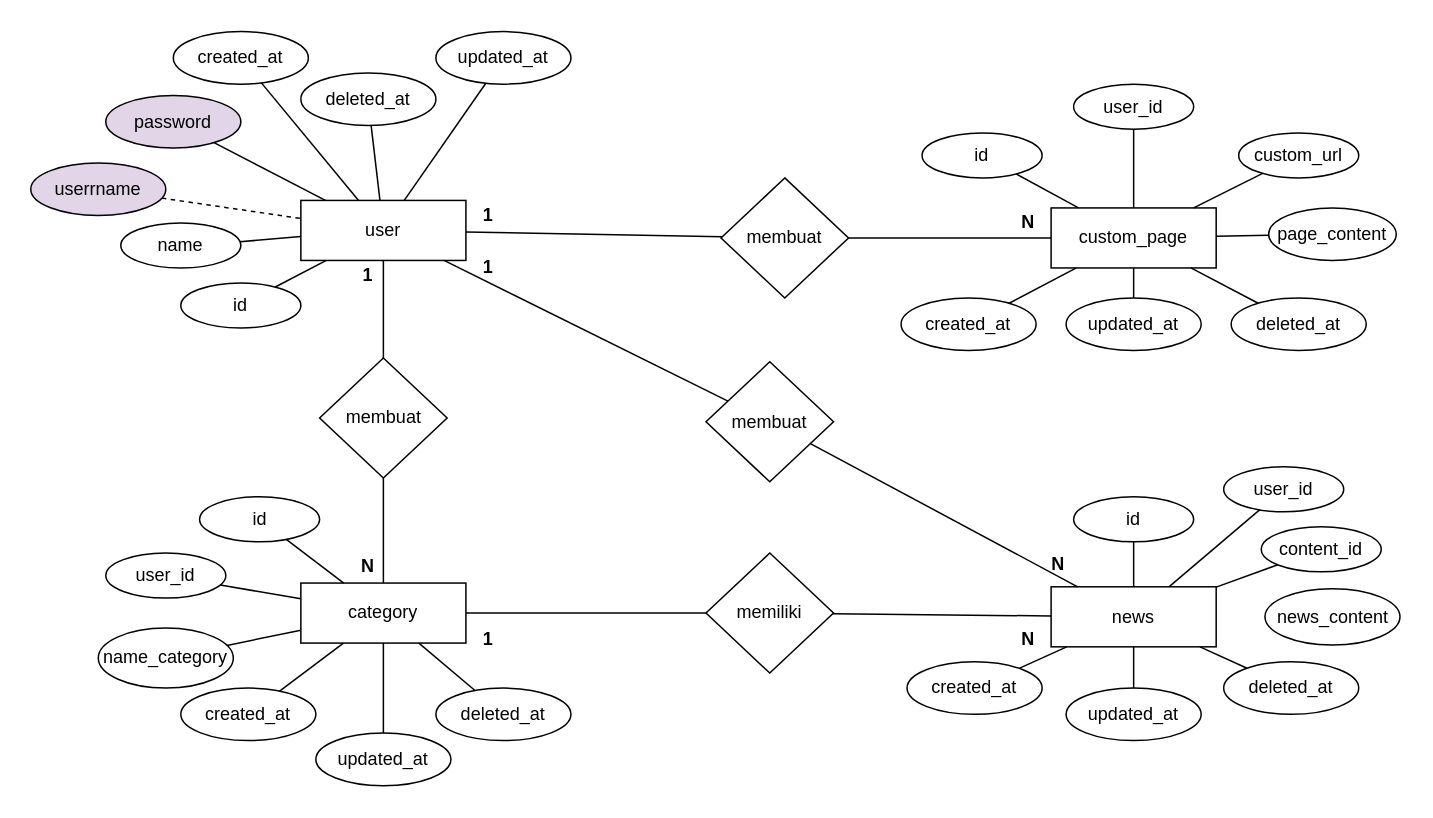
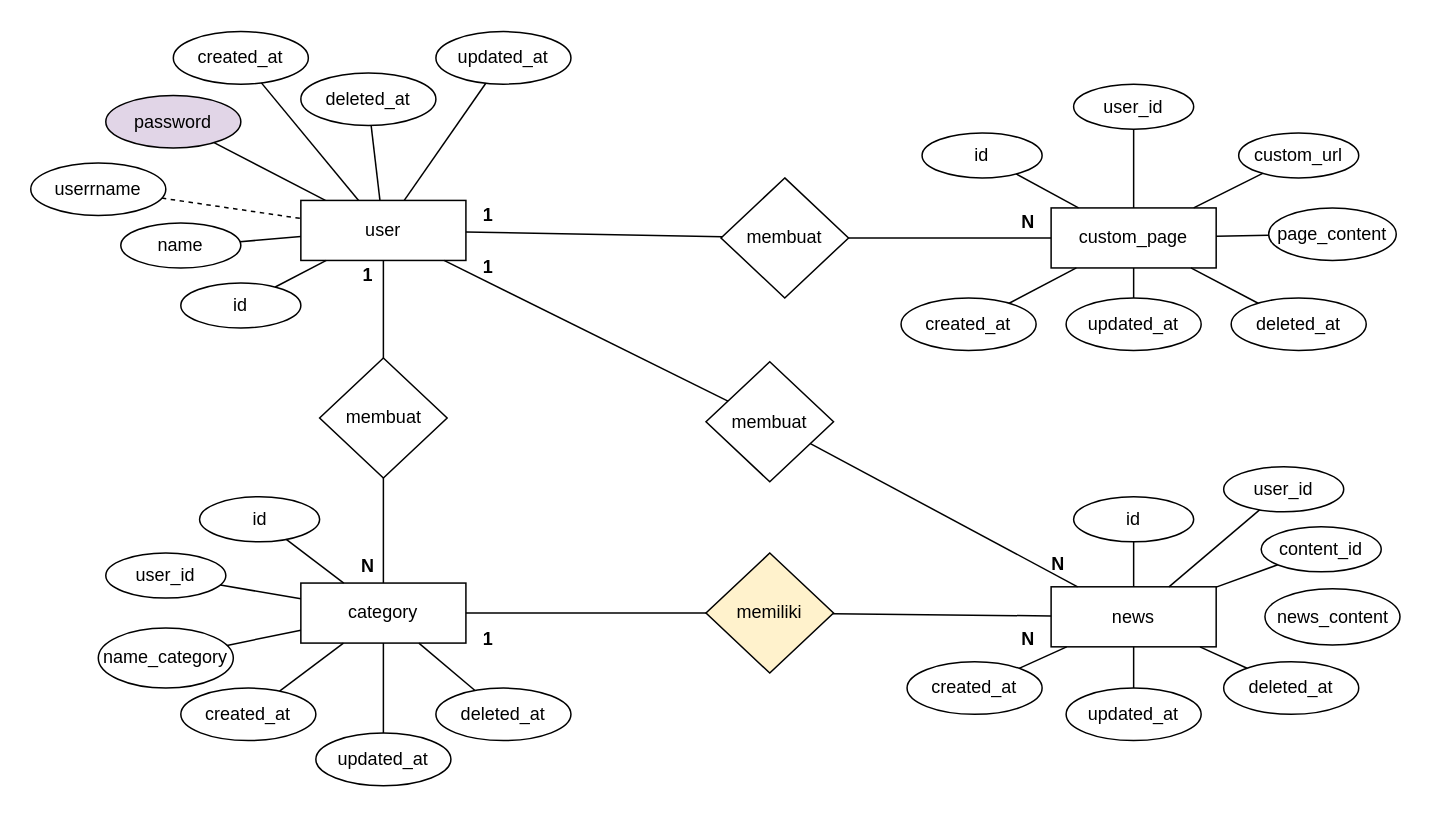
  <mxCell id="0" />
  <mxCell id="1" parent="0" />
  <mxCell id="2" value="user" style="rounded=0;whiteSpace=wrap;html=1;" vertex="1" parent="1"><mxGeometry x="200" y="133" width="110" height="40" as="geometry" /></mxCell>
  <mxCell id="3" value="id" style="ellipse;whiteSpace=wrap;html=1;" vertex="1" parent="1"><mxGeometry y="188" width="80" height="30" as="geometry" x="120" /></mxCell>
  <mxCell id="4" value="name" style="ellipse;whiteSpace=wrap;html=1;" vertex="1" parent="1"><mxGeometry x="80" y="148" width="80" height="30" as="geometry" /></mxCell>
- <mxCell id="5" value="userrname" style="ellipse;whiteSpace=wrap;html=1;fillColor=#e1d5e7;" vertex="1" parent="1"><mxGeometry x="20" y="108" width="90" height="35" as="geometry" /></mxCell>
+ <mxCell id="5" value="userrname" style="ellipse;whiteSpace=wrap;html=1;" vertex="1" parent="1"><mxGeometry x="20" y="108" width="90" height="35" as="geometry" /></mxCell>
  <mxCell id="6" value="password" style="ellipse;whiteSpace=wrap;html=1;fillColor=#e1d5e7;" vertex="1" parent="1"><mxGeometry x="70" y="63" width="90" height="35" as="geometry" /></mxCell>
  <mxCell id="7" value="created_at" style="ellipse;whiteSpace=wrap;html=1;" vertex="1" parent="1"><mxGeometry x="115" y="20.5" width="90" height="35" as="geometry" /></mxCell>
  <mxCell id="8" value="deleted_at" style="ellipse;whiteSpace=wrap;html=1;" vertex="1" parent="1"><mxGeometry x="200" y="48" width="90" height="35" as="geometry" /></mxCell>
  <mxCell id="9" value="updated_at" style="ellipse;whiteSpace=wrap;html=1;" vertex="1" parent="1"><mxGeometry x="290" y="20.5" width="90" height="35" as="geometry" /></mxCell>
  <mxCell id="10" value="" style="endArrow=none;html=1;rounded=0;" edge="1" parent="1" source="7" target="2"><mxGeometry width="50" height="50" relative="1" as="geometry"><mxPoint x="250" y="268" as="sourcePoint" /><mxPoint x="300" y="218" as="targetPoint" /></mxGeometry></mxCell>
  <mxCell id="11" value="" style="endArrow=none;html=1;rounded=0;" edge="1" parent="1" source="3" target="2"><mxGeometry width="50" height="50" relative="1" as="geometry"><mxPoint x="199" y="182" as="sourcePoint" /><mxPoint x="230" y="174" as="targetPoint" /></mxGeometry></mxCell>
  <mxCell id="12" value="" style="endArrow=none;html=1;rounded=0;" edge="1" parent="1" source="4" target="2"><mxGeometry width="50" height="50" relative="1" as="geometry"><mxPoint x="191" y="132" as="sourcePoint" /><mxPoint x="230" y="144" as="targetPoint" /></mxGeometry></mxCell>
  <mxCell id="13" value="" style="endArrow=none;html=1;rounded=0;dashed=1;" edge="1" parent="1" source="5" target="2"><mxGeometry width="50" height="50" relative="1" as="geometry"><mxPoint x="204" y="77" as="sourcePoint" /><mxPoint x="266" y="141" as="targetPoint" /></mxGeometry></mxCell>
  <mxCell id="14" value="" style="endArrow=none;html=1;rounded=0;" edge="1" parent="1" source="6" target="2"><mxGeometry width="50" height="50" relative="1" as="geometry"><mxPoint x="285" y="33" as="sourcePoint" /><mxPoint x="285" y="141" as="targetPoint" /></mxGeometry></mxCell>
  <mxCell id="15" value="" style="endArrow=none;html=1;rounded=0;" edge="1" parent="1" source="8" target="2"><mxGeometry width="50" height="50" relative="1" as="geometry"><mxPoint x="368" y="82" as="sourcePoint" /><mxPoint x="306" y="141" as="targetPoint" /></mxGeometry></mxCell>
  <mxCell id="16" value="" style="endArrow=none;html=1;rounded=0;" edge="1" parent="1" source="9" target="2"><mxGeometry width="50" height="50" relative="1" as="geometry"><mxPoint x="378" y="92" as="sourcePoint" /><mxPoint x="316" y="151" as="targetPoint" /></mxGeometry></mxCell>
  <mxCell id="17" value="membuat" style="rhombus;whiteSpace=wrap;html=1;" vertex="1" parent="1"><mxGeometry x="212.5" y="238" width="85" height="80" as="geometry" /></mxCell>
  <mxCell id="18" value="category" style="rounded=0;whiteSpace=wrap;html=1;" vertex="1" parent="1"><mxGeometry x="200" y="388" width="110" height="40" as="geometry" /></mxCell>
  <mxCell id="19" value="membuat" style="rhombus;whiteSpace=wrap;html=1;" vertex="1" parent="1"><mxGeometry x="480" y="118" width="85" height="80" as="geometry" /></mxCell>
  <mxCell id="20" value="custom_page" style="rounded=0;whiteSpace=wrap;html=1;" vertex="1" parent="1"><mxGeometry x="700" y="138" width="110" height="40" as="geometry" /></mxCell>
  <mxCell id="21" value="&lt;div&gt;news&lt;/div&gt;" style="rounded=0;whiteSpace=wrap;html=1;" vertex="1" parent="1"><mxGeometry x="700" y="390.5" width="110" height="40" as="geometry" /></mxCell>
- <mxCell id="22" value="memiliki" style="rhombus;whiteSpace=wrap;html=1;" vertex="1" parent="1"><mxGeometry x="470" y="368" width="85" height="80" as="geometry" /></mxCell>
+ <mxCell id="22" value="memiliki" style="rhombus;whiteSpace=wrap;html=1;fillColor=#fff2cc;" vertex="1" parent="1"><mxGeometry x="470" y="368" width="85" height="80" as="geometry" /></mxCell>
  <mxCell id="23" value="membuat" style="rhombus;whiteSpace=wrap;html=1;" vertex="1" parent="1"><mxGeometry x="470" y="240.5" width="85" height="80" as="geometry" /></mxCell>
  <mxCell id="24" value="" style="endArrow=none;html=1;rounded=0;" edge="1" parent="1" source="2" target="19"><mxGeometry width="50" height="50" relative="1" as="geometry"><mxPoint x="410" y="278" as="sourcePoint" /><mxPoint x="460" y="228" as="targetPoint" /></mxGeometry></mxCell>
  <mxCell id="25" value="" style="endArrow=none;html=1;rounded=0;" edge="1" parent="1" source="20" target="19"><mxGeometry width="50" height="50" relative="1" as="geometry"><mxPoint x="440" y="168" as="sourcePoint" /><mxPoint x="605" y="158" as="targetPoint" /></mxGeometry></mxCell>
  <mxCell id="26" value="" style="endArrow=none;html=1;rounded=0;" edge="1" parent="1" source="23" target="2"><mxGeometry width="50" height="50" relative="1" as="geometry"><mxPoint x="590" y="163" as="sourcePoint" /><mxPoint x="495" y="163" as="targetPoint" /></mxGeometry></mxCell>
  <mxCell id="27" value="" style="endArrow=none;html=1;rounded=0;" edge="1" parent="1" source="23" target="21"><mxGeometry width="50" height="50" relative="1" as="geometry"><mxPoint x="428" y="271" as="sourcePoint" /><mxPoint x="295" y="183" as="targetPoint" /></mxGeometry></mxCell>
  <mxCell id="28" value="" style="endArrow=none;html=1;rounded=0;" edge="1" parent="1" source="2" target="17"><mxGeometry width="50" height="50" relative="1" as="geometry"><mxPoint x="477" y="305" as="sourcePoint" /><mxPoint x="615" y="398" as="targetPoint" /></mxGeometry></mxCell>
  <mxCell id="29" value="" style="endArrow=none;html=1;rounded=0;" edge="1" parent="1" source="18" target="17"><mxGeometry width="50" height="50" relative="1" as="geometry"><mxPoint x="265" y="183" as="sourcePoint" /><mxPoint x="265" y="248" as="targetPoint" /></mxGeometry></mxCell>
  <mxCell id="30" value="" style="endArrow=none;html=1;rounded=0;" edge="1" parent="1" source="18" target="22"><mxGeometry width="50" height="50" relative="1" as="geometry"><mxPoint x="265" y="398" as="sourcePoint" /><mxPoint x="265" y="328" as="targetPoint" /></mxGeometry></mxCell>
  <mxCell id="31" value="" style="endArrow=none;html=1;rounded=0;" edge="1" parent="1" source="21" target="22"><mxGeometry width="50" height="50" relative="1" as="geometry"><mxPoint x="420" y="420.5" as="sourcePoint" /><mxPoint x="585" y="410.5" as="targetPoint" /></mxGeometry></mxCell>
  <mxCell id="32" value="created_at" style="ellipse;whiteSpace=wrap;html=1;" vertex="1" parent="1"><mxGeometry x="600" y="198" width="90" height="35" as="geometry" /></mxCell>
  <mxCell id="33" value="created_at" style="ellipse;whiteSpace=wrap;html=1;" vertex="1" parent="1"><mxGeometry y="458" width="90" height="35" as="geometry" x="120" /></mxCell>
  <mxCell id="34" value="created_at" style="ellipse;whiteSpace=wrap;html=1;" vertex="1" parent="1"><mxGeometry x="604" y="440.5" width="90" height="35" as="geometry" /></mxCell>
  <mxCell id="35" value="deleted_at" style="ellipse;whiteSpace=wrap;html=1;" vertex="1" parent="1"><mxGeometry x="290" y="458" width="90" height="35" as="geometry" /></mxCell>
  <mxCell id="36" value="updated_at" style="ellipse;whiteSpace=wrap;html=1;" vertex="1" parent="1"><mxGeometry x="210" y="488" width="90" height="35" as="geometry" /></mxCell>
  <mxCell id="37" value="deleted_at" style="ellipse;whiteSpace=wrap;html=1;" vertex="1" parent="1"><mxGeometry x="815" y="440.5" width="90" height="35" as="geometry" /></mxCell>
  <mxCell id="38" value="updated_at" style="ellipse;whiteSpace=wrap;html=1;" vertex="1" parent="1"><mxGeometry x="710" y="458" width="90" height="35" as="geometry" /></mxCell>
  <mxCell id="39" value="deleted_at" style="ellipse;whiteSpace=wrap;html=1;" vertex="1" parent="1"><mxGeometry x="820" y="198" width="90" height="35" as="geometry" /></mxCell>
  <mxCell id="40" value="updated_at" style="ellipse;whiteSpace=wrap;html=1;" vertex="1" parent="1"><mxGeometry x="710" y="198" width="90" height="35" as="geometry" /></mxCell>
  <mxCell id="41" value="name_category" style="ellipse;whiteSpace=wrap;html=1;" vertex="1" parent="1"><mxGeometry x="65" y="418" width="90" height="40" as="geometry" /></mxCell>
  <mxCell id="42" value="id" style="ellipse;whiteSpace=wrap;html=1;" vertex="1" parent="1"><mxGeometry x="132.5" y="330.5" width="80" height="30" as="geometry" /></mxCell>
  <mxCell id="43" value="user_id" style="ellipse;whiteSpace=wrap;html=1;" vertex="1" parent="1"><mxGeometry x="70" y="368" width="80" height="30" as="geometry" /></mxCell>
  <mxCell id="44" value="" style="endArrow=none;html=1;rounded=0;" edge="1" parent="1" source="18" target="42"><mxGeometry width="50" height="50" relative="1" as="geometry"><mxPoint x="265" y="398" as="sourcePoint" /><mxPoint x="265" y="328" as="targetPoint" /></mxGeometry></mxCell>
  <mxCell id="45" value="" style="endArrow=none;html=1;rounded=0;" edge="1" parent="1" source="18" target="43"><mxGeometry width="50" height="50" relative="1" as="geometry"><mxPoint x="239" y="398" as="sourcePoint" /><mxPoint x="200" y="369" as="targetPoint" /></mxGeometry></mxCell>
  <mxCell id="46" value="" style="endArrow=none;html=1;rounded=0;" edge="1" parent="1" source="18" target="41"><mxGeometry width="50" height="50" relative="1" as="geometry"><mxPoint x="210" y="409" as="sourcePoint" /><mxPoint x="156" y="399" as="targetPoint" /></mxGeometry></mxCell>
  <mxCell id="47" value="" style="endArrow=none;html=1;rounded=0;" edge="1" parent="1" source="18" target="33"><mxGeometry width="50" height="50" relative="1" as="geometry"><mxPoint x="210" y="429" as="sourcePoint" /><mxPoint x="161" y="440" as="targetPoint" /></mxGeometry></mxCell>
  <mxCell id="48" value="" style="endArrow=none;html=1;rounded=0;" edge="1" parent="1" source="18" target="36"><mxGeometry width="50" height="50" relative="1" as="geometry"><mxPoint x="244" y="438" as="sourcePoint" /><mxPoint x="200" y="479" as="targetPoint" /></mxGeometry></mxCell>
  <mxCell id="49" value="" style="endArrow=none;html=1;rounded=0;" edge="1" parent="1" source="18" target="35"><mxGeometry width="50" height="50" relative="1" as="geometry"><mxPoint x="265" y="438" as="sourcePoint" /><mxPoint x="265" y="518" as="targetPoint" /></mxGeometry></mxCell>
  <mxCell id="50" value="id" style="ellipse;whiteSpace=wrap;html=1;" vertex="1" parent="1"><mxGeometry x="715" y="330.5" width="80" height="30" as="geometry" /></mxCell>
  <mxCell id="51" value="user_id" style="ellipse;whiteSpace=wrap;html=1;" vertex="1" parent="1"><mxGeometry x="815" y="310.5" width="80" height="30" as="geometry" /></mxCell>
  <mxCell id="52" value="content_id" style="ellipse;whiteSpace=wrap;html=1;" vertex="1" parent="1"><mxGeometry x="840" y="350.5" width="80" height="30" as="geometry" /></mxCell>
  <mxCell id="53" value="news_content" style="ellipse;whiteSpace=wrap;html=1;" vertex="1" parent="1"><mxGeometry x="842.5" y="391.75" width="90" height="37.5" as="geometry" /></mxCell>
  <mxCell id="54" value="" style="endArrow=none;html=1;rounded=0;" edge="1" parent="1" source="50" target="21"><mxGeometry width="50" height="50" relative="1" as="geometry"><mxPoint x="577" y="307.5" as="sourcePoint" /><mxPoint x="715" y="400.5" as="targetPoint" /></mxGeometry></mxCell>
  <mxCell id="55" value="" style="endArrow=none;html=1;rounded=0;" edge="1" parent="1" source="51" target="21"><mxGeometry width="50" height="50" relative="1" as="geometry"><mxPoint x="728" y="350.5" as="sourcePoint" /><mxPoint x="740" y="400.5" as="targetPoint" /></mxGeometry></mxCell>
  <mxCell id="56" value="" style="endArrow=none;html=1;rounded=0;" edge="1" parent="1" source="52" target="21"><mxGeometry width="50" height="50" relative="1" as="geometry"><mxPoint x="808" y="342.5" as="sourcePoint" /><mxPoint x="761" y="400.5" as="targetPoint" /></mxGeometry></mxCell>
  <mxCell id="57" value="" style="endArrow=none;html=1;rounded=0;" edge="1" parent="1" source="37" target="21"><mxGeometry width="50" height="50" relative="1" as="geometry"><mxPoint x="830" y="420.5" as="sourcePoint" /><mxPoint x="800" y="420.5" as="targetPoint" /></mxGeometry></mxCell>
  <mxCell id="58" value="" style="endArrow=none;html=1;rounded=0;" edge="1" parent="1" source="38" target="21"><mxGeometry width="50" height="50" relative="1" as="geometry"><mxPoint x="848" y="474.5" as="sourcePoint" /><mxPoint x="784" y="440.5" as="targetPoint" /></mxGeometry></mxCell>
  <mxCell id="59" value="" style="endArrow=none;html=1;rounded=0;" edge="1" parent="1" source="34" target="21"><mxGeometry width="50" height="50" relative="1" as="geometry"><mxPoint x="752" y="470.5" as="sourcePoint" /><mxPoint x="748" y="440.5" as="targetPoint" /></mxGeometry></mxCell>
  <mxCell id="60" value="" style="endArrow=none;html=1;rounded=0;" edge="1" parent="1" source="20" target="32"><mxGeometry width="50" height="50" relative="1" as="geometry"><mxPoint x="710" y="168" as="sourcePoint" /><mxPoint x="615" y="168" as="targetPoint" /></mxGeometry></mxCell>
  <mxCell id="61" value="" style="endArrow=none;html=1;rounded=0;" edge="1" parent="1" source="20" target="40"><mxGeometry width="50" height="50" relative="1" as="geometry"><mxPoint x="727" y="188" as="sourcePoint" /><mxPoint x="682" y="212" as="targetPoint" /></mxGeometry></mxCell>
  <mxCell id="62" value="" style="endArrow=none;html=1;rounded=0;" edge="1" parent="1" source="20" target="39"><mxGeometry width="50" height="50" relative="1" as="geometry"><mxPoint x="765" y="188" as="sourcePoint" /><mxPoint x="765" y="208" as="targetPoint" /></mxGeometry></mxCell>
  <mxCell id="63" value="id" style="ellipse;whiteSpace=wrap;html=1;" vertex="1" parent="1"><mxGeometry x="614" y="88" width="80" height="30" as="geometry" /></mxCell>
  <mxCell id="64" value="user_id" style="ellipse;whiteSpace=wrap;html=1;" vertex="1" parent="1"><mxGeometry x="715" y="55.5" width="80" height="30" as="geometry" /></mxCell>
  <mxCell id="65" value="custom_url" style="ellipse;whiteSpace=wrap;html=1;" vertex="1" parent="1"><mxGeometry x="825" y="88" width="80" height="30" as="geometry" /></mxCell>
  <mxCell id="66" value="page_content" style="ellipse;whiteSpace=wrap;html=1;" vertex="1" parent="1"><mxGeometry x="845" y="138" width="85" height="35" as="geometry" /></mxCell>
  <mxCell id="67" value="" style="endArrow=none;html=1;rounded=0;" edge="1" parent="1" source="20" target="63"><mxGeometry width="50" height="50" relative="1" as="geometry"><mxPoint x="727" y="188" as="sourcePoint" /><mxPoint x="682" y="212" as="targetPoint" /></mxGeometry></mxCell>
  <mxCell id="68" value="" style="endArrow=none;html=1;rounded=0;" edge="1" parent="1" source="20" target="64"><mxGeometry width="50" height="50" relative="1" as="geometry"><mxPoint x="728" y="148" as="sourcePoint" /><mxPoint x="687" y="125" as="targetPoint" /></mxGeometry></mxCell>
  <mxCell id="69" value="" style="endArrow=none;html=1;rounded=0;" edge="1" parent="1" source="20" target="65"><mxGeometry width="50" height="50" relative="1" as="geometry"><mxPoint x="759" y="148" as="sourcePoint" /><mxPoint x="744" y="95" as="targetPoint" /></mxGeometry></mxCell>
  <mxCell id="70" value="" style="endArrow=none;html=1;rounded=0;" edge="1" parent="1" source="20" target="66"><mxGeometry width="50" height="50" relative="1" as="geometry"><mxPoint x="786" y="156" as="sourcePoint" /><mxPoint x="825" y="112" as="targetPoint" /></mxGeometry></mxCell>
  <mxCell id="71" value="&lt;b&gt;1&lt;/b&gt;" style="text;html=1;align=center;verticalAlign=middle;whiteSpace=wrap;rounded=0;" vertex="1" parent="1"><mxGeometry x="310" y="128" width="30" height="30" as="geometry" /></mxCell>
  <mxCell id="72" value="&lt;b&gt;N&lt;/b&gt;" style="text;html=1;align=center;verticalAlign=middle;whiteSpace=wrap;rounded=0;" vertex="1" parent="1"><mxGeometry x="670" y="133" width="30" height="30" as="geometry" /></mxCell>
  <mxCell id="73" value="&lt;b&gt;1&lt;/b&gt;" style="text;html=1;align=center;verticalAlign=middle;whiteSpace=wrap;rounded=0;" vertex="1" parent="1"><mxGeometry x="310" y="163" width="30" height="30" as="geometry" /></mxCell>
  <mxCell id="74" value="&lt;b&gt;N&lt;/b&gt;" style="text;html=1;align=center;verticalAlign=middle;whiteSpace=wrap;rounded=0;" vertex="1" parent="1"><mxGeometry x="690" y="360.5" width="30" height="30" as="geometry" /></mxCell>
  <mxCell id="75" value="&lt;b&gt;1&lt;/b&gt;" style="text;html=1;align=center;verticalAlign=middle;whiteSpace=wrap;rounded=0;" vertex="1" parent="1"><mxGeometry x="230" y="168" width="30" height="30" as="geometry" /></mxCell>
  <mxCell id="76" value="&lt;b&gt;N&lt;/b&gt;" style="text;html=1;align=center;verticalAlign=middle;whiteSpace=wrap;rounded=0;" vertex="1" parent="1"><mxGeometry x="230" y="361.75" width="30" height="30" as="geometry" /></mxCell>
  <mxCell id="77" value="&lt;b&gt;1&lt;/b&gt;" style="text;html=1;align=center;verticalAlign=middle;whiteSpace=wrap;rounded=0;" vertex="1" parent="1"><mxGeometry x="310" y="410.5" width="30" height="30" as="geometry" /></mxCell>
  <mxCell id="78" value="&lt;b&gt;N&lt;/b&gt;" style="text;html=1;align=center;verticalAlign=middle;whiteSpace=wrap;rounded=0;" vertex="1" parent="1"><mxGeometry x="670" y="410.5" width="30" height="30" as="geometry" /></mxCell>
